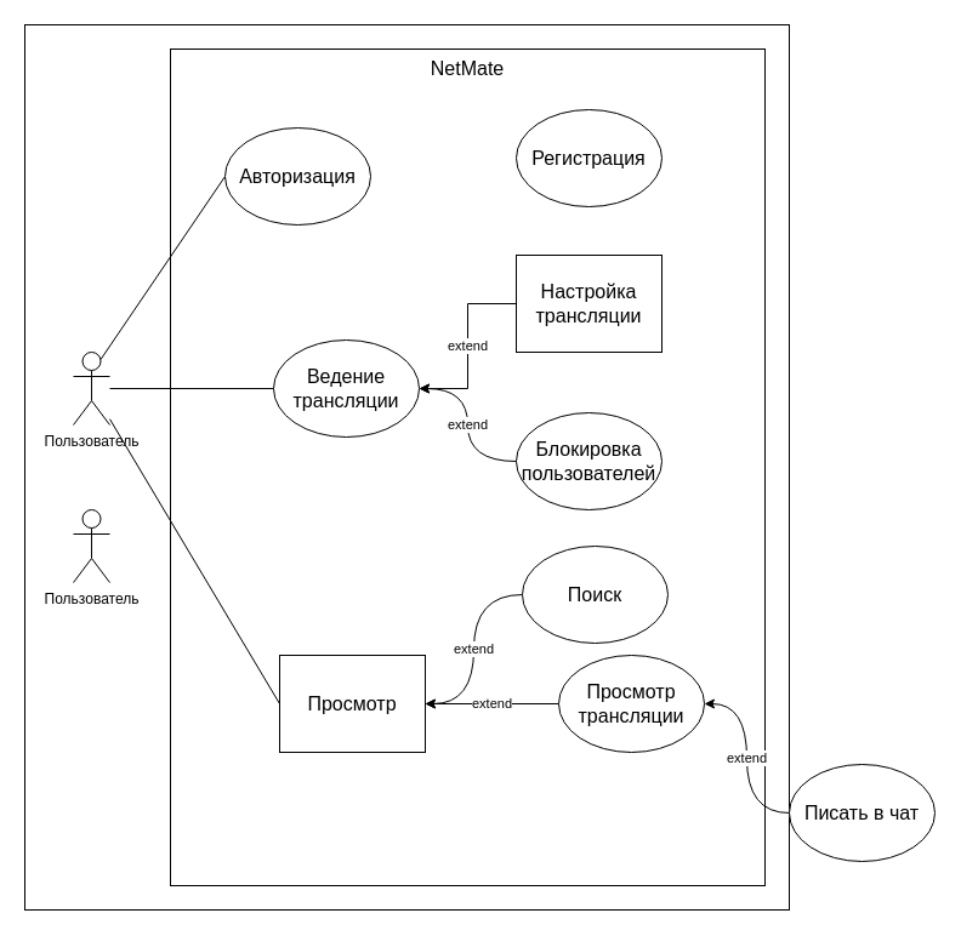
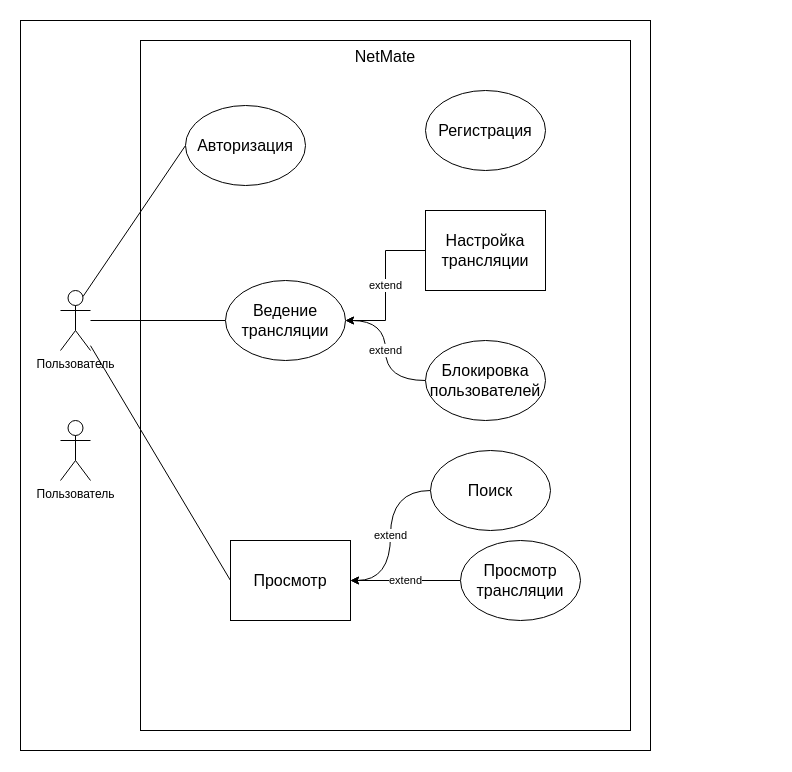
  <mxCell id="0" />
  <mxCell id="1" parent="0" />
  <mxCell id="2" value="" style="rounded=0;whiteSpace=wrap;html=1;" parent="1" vertex="1"><mxGeometry x="20" y="20" width="630" height="730" as="geometry" /></mxCell>
  <mxCell id="3" value="&lt;span style=&quot;font-size: 16px;&quot;&gt;NetMate&lt;/span&gt;" style="rounded=0;whiteSpace=wrap;html=1;fillColor=none;horizontal=1;verticalAlign=top;" parent="1" vertex="1"><mxGeometry x="140" y="40" width="490" height="690" as="geometry" /></mxCell>
  <mxCell id="4" style="rounded=1;orthogonalLoop=1;jettySize=auto;html=1;exitX=0.75;exitY=0.1;exitDx=0;exitDy=0;exitPerimeter=0;entryX=0;entryY=0.5;entryDx=0;entryDy=0;strokeColor=default;elbow=vertical;endArrow=none;endFill=0;" parent="1" source="5" target="20" edge="1"><mxGeometry relative="1" as="geometry" /></mxCell>
  <mxCell id="5" value="Пользователь" style="shape=umlActor;verticalLabelPosition=bottom;verticalAlign=top;html=1;outlineConnect=0;" parent="1" vertex="1"><mxGeometry x="60" y="290" width="30" height="60" as="geometry" /></mxCell>
  <mxCell id="6" style="rounded=0;orthogonalLoop=1;jettySize=auto;html=1;exitX=0;exitY=0.5;exitDx=0;exitDy=0;endArrow=none;endFill=0;" parent="1" source="7" target="5" edge="1"><mxGeometry relative="1" as="geometry" /></mxCell>
  <mxCell id="7" value="&lt;span style=&quot;font-size: 16px;&quot;&gt;Ведение трансляции&lt;/span&gt;" style="ellipse;whiteSpace=wrap;html=1;" parent="1" vertex="1"><mxGeometry x="225" y="280" width="120" height="80" as="geometry" /></mxCell>
  <mxCell id="8" style="rounded=0;orthogonalLoop=1;jettySize=auto;html=1;exitX=0;exitY=0.5;exitDx=0;exitDy=0;endArrow=none;endFill=0;" parent="1" source="9" target="5" edge="1"><mxGeometry relative="1" as="geometry" /></mxCell>
  <mxCell id="9" value="&lt;font style=&quot;font-size: 16px;&quot;&gt;Просмотр&lt;/font&gt;" style="whiteSpace=wrap;html=1;rounded=0;" parent="1" vertex="1"><mxGeometry x="230" y="540" width="120" height="80" as="geometry" /></mxCell>
  <mxCell id="10" value="extend" style="edgeStyle=orthogonalEdgeStyle;rounded=0;orthogonalLoop=1;jettySize=auto;html=1;exitX=0;exitY=0.5;exitDx=0;exitDy=0;entryX=1;entryY=0.5;entryDx=0;entryDy=0;curved=1;startArrow=none;startFill=0;endArrow=classic;endFill=1;" parent="1" source="11" target="9" edge="1"><mxGeometry relative="1" as="geometry"><mxPoint x="430" y="500" as="sourcePoint" /><mxPoint x="350" y="590" as="targetPoint" /></mxGeometry></mxCell>
  <mxCell id="11" value="&lt;font style=&quot;font-size: 16px;&quot;&gt;Поиск&lt;/font&gt;" style="ellipse;whiteSpace=wrap;html=1;" parent="1" vertex="1"><mxGeometry x="430" y="450" width="120" height="80" as="geometry" /></mxCell>
- <mxCell id="12" value="extend" style="edgeStyle=orthogonalEdgeStyle;rounded=0;orthogonalLoop=1;jettySize=auto;html=1;exitX=0;exitY=0.5;exitDx=0;exitDy=0;entryX=1;entryY=0.5;entryDx=0;entryDy=0;curved=1;startArrow=none;startFill=0;endArrow=classic;endFill=1;" parent="1" source="17" target="16" edge="1"><mxGeometry relative="1" as="geometry"><mxPoint x="430" y="730" as="sourcePoint" /></mxGeometry></mxCell>
  <mxCell id="13" value="extend" style="edgeStyle=orthogonalEdgeStyle;rounded=0;orthogonalLoop=1;jettySize=auto;html=1;exitX=0;exitY=0.5;exitDx=0;exitDy=0;entryX=1;entryY=0.5;entryDx=0;entryDy=0;curved=0;" parent="1" source="14" target="7" edge="1"><mxGeometry relative="1" as="geometry" /></mxCell>
  <mxCell id="14" value="&lt;font style=&quot;font-size: 16px;&quot;&gt;Настройка трансляции&lt;/font&gt;" style="whiteSpace=wrap;html=1;rounded=0;" parent="1" vertex="1"><mxGeometry x="425" width="120" height="80" as="geometry" y="210" /></mxCell>
  <mxCell id="15" value="extend" style="edgeStyle=orthogonalEdgeStyle;rounded=0;orthogonalLoop=1;jettySize=auto;html=1;exitX=0;exitY=0.5;exitDx=0;exitDy=0;entryX=1;entryY=0.5;entryDx=0;entryDy=0;" parent="1" source="16" target="9" edge="1"><mxGeometry relative="1" as="geometry" /></mxCell>
  <mxCell id="16" value="&lt;span style=&quot;font-size: 16px;&quot;&gt;Просмотр трансляции&lt;/span&gt;" style="ellipse;whiteSpace=wrap;html=1;" parent="1" vertex="1"><mxGeometry x="460" y="540" width="120" height="80" as="geometry" /></mxCell>
- <mxCell id="17" value="&lt;font style=&quot;font-size: 16px;&quot;&gt;Писать в чат&lt;/font&gt;" style="ellipse;whiteSpace=wrap;html=1;" parent="1" vertex="1"><mxGeometry x="650" y="630" width="120" height="80" as="geometry" /></mxCell>
  <mxCell id="18" value="extend" style="edgeStyle=orthogonalEdgeStyle;rounded=0;orthogonalLoop=1;jettySize=auto;html=1;exitX=0;exitY=0.5;exitDx=0;exitDy=0;entryX=1;entryY=0.5;entryDx=0;entryDy=0;curved=1;" parent="1" source="19" target="7" edge="1"><mxGeometry relative="1" as="geometry" /></mxCell>
  <mxCell id="19" value="&lt;font style=&quot;font-size: 16px;&quot;&gt;Блокировка пользователей&lt;/font&gt;" style="ellipse;whiteSpace=wrap;html=1;" parent="1" vertex="1"><mxGeometry x="425" y="340" width="120" height="80" as="geometry" /></mxCell>
  <mxCell id="20" value="&lt;span style=&quot;font-size: 16px;&quot;&gt;Авторизация&lt;/span&gt;" style="ellipse;whiteSpace=wrap;html=1;" parent="1" vertex="1"><mxGeometry x="185" y="105" width="120" height="80" as="geometry" /></mxCell>
  <mxCell id="21" value="&lt;span style=&quot;font-size: 16px;&quot;&gt;Регистрация&lt;/span&gt;" style="ellipse;whiteSpace=wrap;html=1;" parent="1" vertex="1"><mxGeometry x="425" y="90" width="120" height="80" as="geometry" /></mxCell>
  <mxCell id="22" value="Пользователь" style="shape=umlActor;verticalLabelPosition=bottom;verticalAlign=top;html=1;outlineConnect=0;" vertex="1" parent="1"><mxGeometry x="60" y="420" width="30" height="60" as="geometry" /></mxCell>
